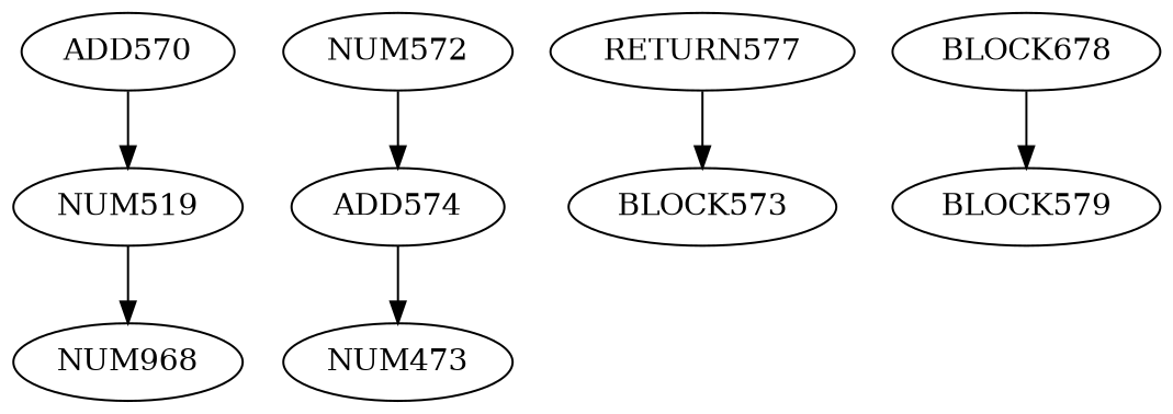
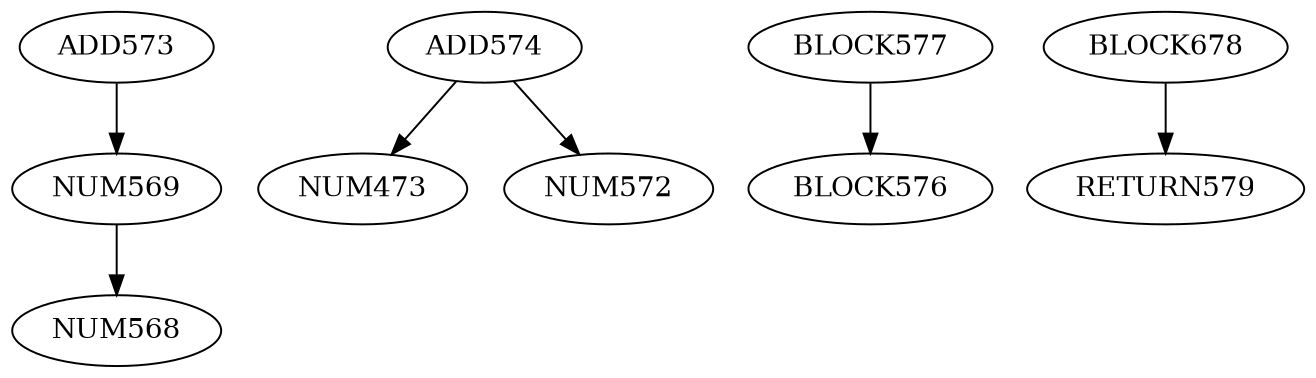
  digraph {
    fontname="DejaVu Serif"
    node [fontname="DejaVu Serif"]
    edge [fontname="DejaVu Serif"]
-   ADD570
-   NUM569 [label=NUM519]
-   NUM568 [label=NUM968]
+   ADD570 [label=ADD573]
+   NUM569
+   NUM568
    n4 [label=NUM473]
    ADD574
    NUM572
-   RETURN577
-   BLOCK576 [label=BLOCK573]
+   RETURN577 [label=BLOCK577]
+   BLOCK576
    n9 [label=BLOCK678]
-   RETURN579 [label=BLOCK579]
+   RETURN579
    ADD570 -> NUM569
    NUM569 -> NUM568
    ADD574 -> n4
-   NUM572 -> ADD574
+   ADD574 -> NUM572
    RETURN577 -> BLOCK576
    n9 -> RETURN579
  }
